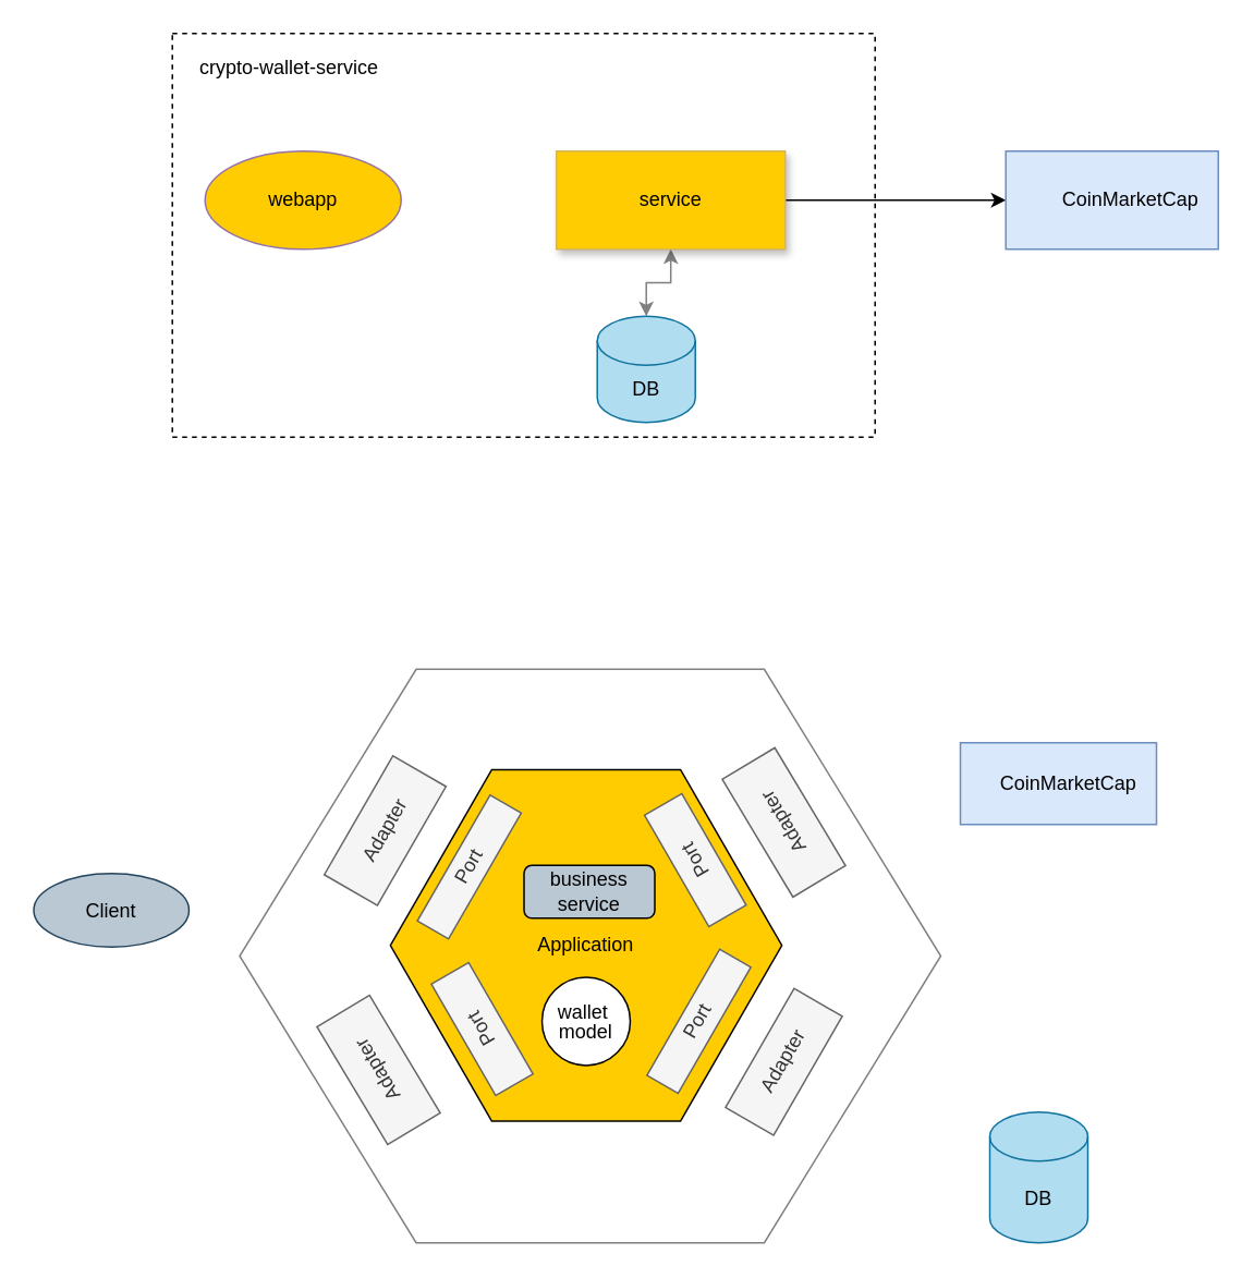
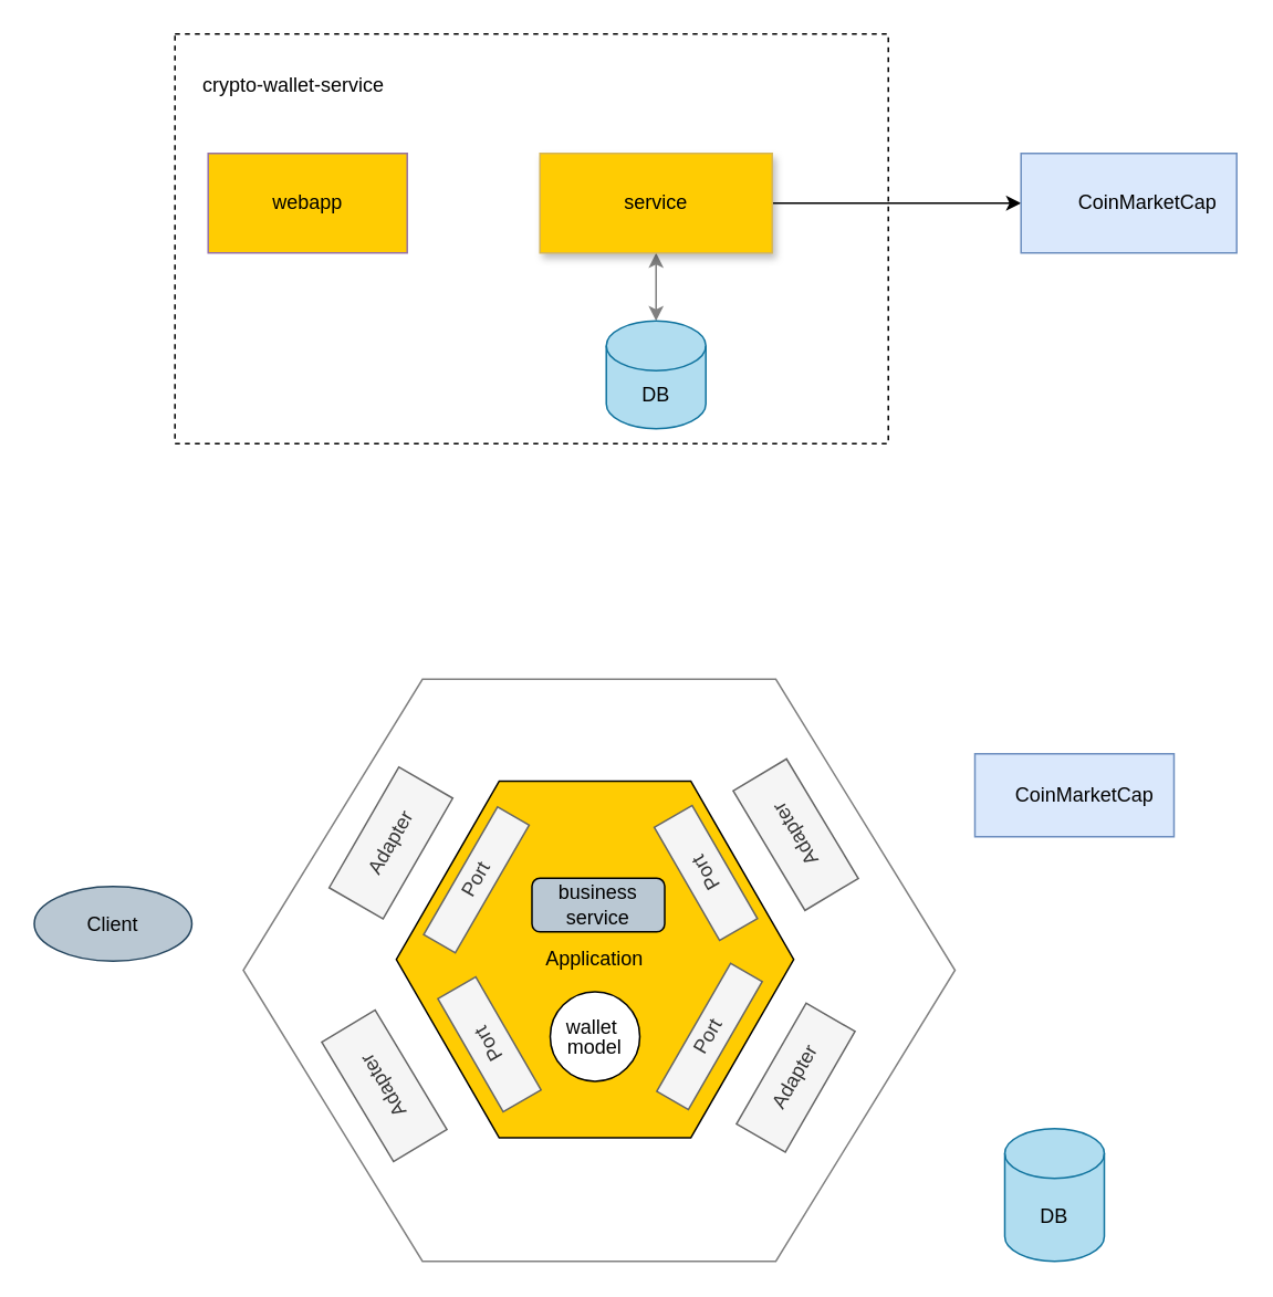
  <mxCell id="0" />
  <mxCell id="1" parent="0" />
  <mxCell id="2" value="" style="rounded=0;whiteSpace=wrap;html=1;dashed=1;fillColor=none;" vertex="1" parent="1"><mxGeometry x="104.81" y="20" width="430" height="247" as="geometry" /></mxCell>
  <mxCell id="3" style="edgeStyle=orthogonalEdgeStyle;rounded=0;orthogonalLoop=1;jettySize=auto;html=1;exitX=0.5;exitY=1;exitDx=0;exitDy=0;startArrow=classic;startFill=1;strokeColor=#808080;" edge="1" parent="1" source="5" target="6"><mxGeometry relative="1" as="geometry" /></mxCell>
  <mxCell id="4" style="edgeStyle=orthogonalEdgeStyle;rounded=0;orthogonalLoop=1;jettySize=auto;html=1;exitX=1;exitY=0.5;exitDx=0;exitDy=0;entryX=0;entryY=0.5;entryDx=0;entryDy=0;" edge="1" parent="1" source="5" target="7"><mxGeometry relative="1" as="geometry" /></mxCell>
- <mxCell id="5" value="service" style="rounded=0;whiteSpace=wrap;html=1;fillColor=#FFCC02;strokeColor=#d6b656;shadow=1;" vertex="1" parent="1"><mxGeometry x="339.81" y="92" width="140" height="60" as="geometry" /></mxCell>
+ <mxCell id="5" value="service" style="rounded=0;whiteSpace=wrap;html=1;fillColor=#FFCC02;strokeColor=#d6b656;shadow=1;" vertex="1" parent="1"><mxGeometry x="324.81" y="92" width="140" height="60" as="geometry" /></mxCell>
  <mxCell id="6" value="DB" style="shape=cylinder3;whiteSpace=wrap;html=1;boundedLbl=1;backgroundOutline=1;size=15;fillColor=#b1ddf0;strokeColor=#10739e;" vertex="1" parent="1"><mxGeometry x="364.81" y="193" width="60" height="65" as="geometry" /></mxCell>
  <mxCell id="7" value="CoinMarketCap&amp;nbsp; &amp;nbsp;" style="rounded=0;whiteSpace=wrap;html=1;fillColor=#dae8fc;strokeColor=#6c8ebf;align=right;" vertex="1" parent="1"><mxGeometry x="614.81" y="92" width="130" height="60" as="geometry" /></mxCell>
- <mxCell id="8" value="webapp" style="ellipse;whiteSpace=wrap;html=1;fillColor=#FFCC02;strokeColor=#9673a6;" vertex="1" parent="1"><mxGeometry x="124.81" y="92" width="120" height="60" as="geometry" /></mxCell>
- <mxCell id="9" value="crypto-wallet-service" style="text;html=1;align=center;verticalAlign=middle;resizable=0;points=[];autosize=1;strokeColor=none;fillColor=none;" vertex="1" parent="1"><mxGeometry x="112.81" y="28" width="127" height="26" as="geometry" /></mxCell>
+ <mxCell id="8" value="webapp" style="rounded=0;whiteSpace=wrap;html=1;fillColor=#FFCC02;strokeColor=#9673a6;" vertex="1" parent="1"><mxGeometry x="124.81" y="92" width="120" height="60" as="geometry" /></mxCell>
+ <mxCell id="9" value="crypto-wallet-service" style="text;html=1;align=center;verticalAlign=middle;resizable=0;points=[];autosize=1;strokeColor=none;fillColor=none;" vertex="1" parent="1"><mxGeometry x="112.81" y="38" width="127" height="26" as="geometry" /></mxCell>
  <mxCell id="10" value="" style="shape=hexagon;perimeter=hexagonPerimeter2;whiteSpace=wrap;html=1;fixedSize=1;size=108;strokeColor=#808080;" vertex="1" parent="1"><mxGeometry x="146" y="409" width="429" height="351" as="geometry" /></mxCell>
  <mxCell id="11" value="Application" style="shape=hexagon;perimeter=hexagonPerimeter2;whiteSpace=wrap;html=1;fixedSize=1;size=62;fillColor=#FFCC02;" vertex="1" parent="1"><mxGeometry x="238.25" y="470.5" width="239.5" height="215" as="geometry" /></mxCell>
  <mxCell id="12" value="CoinMarketCap&amp;nbsp; &amp;nbsp;" style="rounded=0;whiteSpace=wrap;html=1;fillColor=#dae8fc;strokeColor=#6c8ebf;align=right;glass=0;shadow=0;" vertex="1" parent="1"><mxGeometry x="587" y="454" width="120" height="50" as="geometry" /></mxCell>
  <mxCell id="13" value="DB" style="shape=cylinder3;whiteSpace=wrap;html=1;boundedLbl=1;backgroundOutline=1;size=15;fillColor=#b1ddf0;strokeColor=#10739e;" vertex="1" parent="1"><mxGeometry x="605" y="680" width="60" height="80" as="geometry" /></mxCell>
  <mxCell id="14" value="Adapter" style="rounded=0;whiteSpace=wrap;html=1;rotation=-60;fillColor=#f5f5f5;fontColor=#333333;strokeColor=#666666;" vertex="1" parent="1"><mxGeometry x="437" y="632.25" width="84" height="34" as="geometry" /></mxCell>
  <mxCell id="15" value="Port" style="rounded=0;whiteSpace=wrap;html=1;rotation=-60;fillColor=#f5f5f5;fontColor=#333333;strokeColor=#666666;" vertex="1" parent="1"><mxGeometry x="382.48" y="613.43" width="89.03" height="22" as="geometry" /></mxCell>
  <mxCell id="16" value="Port" style="rounded=0;whiteSpace=wrap;html=1;rotation=-120;fillColor=#f5f5f5;fontColor=#333333;strokeColor=#666666;" vertex="1" parent="1"><mxGeometry x="385.45" y="512.64" width="78.73" height="26.35" as="geometry" /></mxCell>
  <mxCell id="17" value="Adapter" style="rounded=0;whiteSpace=wrap;html=1;rotation=-121;fillColor=#f5f5f5;fontColor=#333333;strokeColor=#666666;" vertex="1" parent="1"><mxGeometry x="437" y="484" width="84" height="37.5" as="geometry" /></mxCell>
  <mxCell id="18" value="Adapter" style="rounded=0;whiteSpace=wrap;html=1;rotation=-60;fillColor=#f5f5f5;fontColor=#333333;strokeColor=#666666;" vertex="1" parent="1"><mxGeometry x="193" y="489" width="84" height="37.5" as="geometry" /></mxCell>
  <mxCell id="19" value="Port" style="rounded=0;whiteSpace=wrap;html=1;rotation=-60;fillColor=#f5f5f5;fontColor=#333333;strokeColor=#666666;" vertex="1" parent="1"><mxGeometry x="242" y="519" width="89.03" height="22" as="geometry" /></mxCell>
  <mxCell id="20" value="Adapter" style="rounded=0;whiteSpace=wrap;html=1;rotation=-121;fillColor=#f5f5f5;fontColor=#333333;strokeColor=#666666;" vertex="1" parent="1"><mxGeometry x="189" y="635.43" width="84" height="37.5" as="geometry" /></mxCell>
  <mxCell id="21" value="Port" style="rounded=0;whiteSpace=wrap;html=1;rotation=-120;fillColor=#f5f5f5;fontColor=#333333;strokeColor=#666666;" vertex="1" parent="1"><mxGeometry x="255" y="616" width="78.73" height="26.35" as="geometry" /></mxCell>
  <mxCell id="22" value="Client" style="ellipse;whiteSpace=wrap;html=1;fillColor=#bac8d3;strokeColor=#23445d;" vertex="1" parent="1"><mxGeometry x="20" y="534" width="95" height="45" as="geometry" /></mxCell>
  <mxCell id="23" value="&lt;div style=&quot;line-height: 100%;&quot;&gt;wallet&amp;nbsp;&lt;br&gt;model&lt;/div&gt;" style="ellipse;whiteSpace=wrap;html=1;aspect=fixed;" vertex="1" parent="1"><mxGeometry x="331" y="597.43" width="54" height="54" as="geometry" /></mxCell>
  <mxCell id="24" value="business &lt;br&gt;service" style="rounded=1;whiteSpace=wrap;html=1;fillColor=#bac8d3;" vertex="1" parent="1"><mxGeometry x="320" y="529" width="80" height="32.36" as="geometry" /></mxCell>
